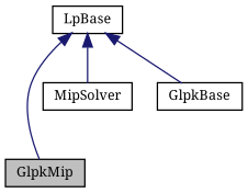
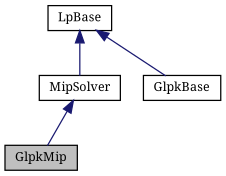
  digraph {
    fontname="Noto Serif"
    node [color=black fillcolor=white fontname="Noto Serif" fontsize=10 shape=record style=filled]
    edge [color=midnightblue dir=back fontname="Noto Serif" fontsize=10 labelfontname=FreeSans labelfontsize=10 style=solid]
    n1 [fillcolor=grey75 fontcolor=black height=0.2 label=GlpkMip width=0.4]
    n2 [height=0.2 label=MipSolver width=0.4]
    n3 [height=0.2 label=LpBase width=0.4]
    n4 [height=0.2 label=GlpkBase width=0.4]
-   n3 -> n1
+   n2 -> n1
    n3 -> n2
    n3 -> n4
  }
